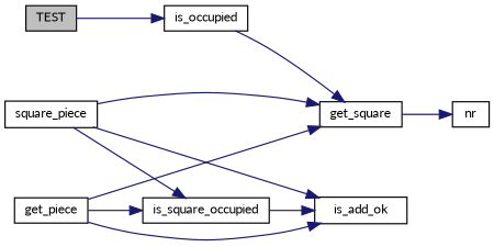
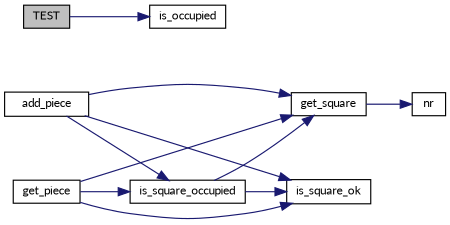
  digraph {
    fontname=Lato
    rankdir=LR
    node [color=black fillcolor=white fontname=Lato fontsize=10 shape=record style=filled]
    edge [color=midnightblue fontname=Lato fontsize=10 labelfontname="FreeSans.ttf" labelfontsize=10 style=solid]
    n1 [fillcolor=grey75 fontcolor=black height=0.2 label=TEST width=0.4]
    n2 [height=0.2 label=is_occupied width=0.4]
-   n3 [height=0.2 label=square_piece width=0.4]
+   n3 [height=0.2 label=add_piece width=0.4]
    n4 [height=0.2 label=get_square width=0.4]
-   n5 [height=0.2 label=is_add_ok width=0.4]
+   n5 [height=0.2 label=is_square_ok width=0.4]
    n6 [height=0.2 label=is_square_occupied width=0.4]
    n7 [height=0.2 label=get_piece width=0.4]
    n8 [height=0.2 label=nr width=0.4]
    n1 -> n2
    n3 -> n4
    n3 -> n5
    n3 -> n6
    n4 -> n8
-   n2 -> n4
+   n6 -> n4
    n6 -> n5
    n7 -> n4
    n7 -> n5
    n7 -> n6
  }
